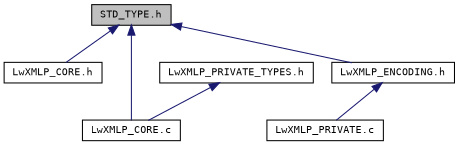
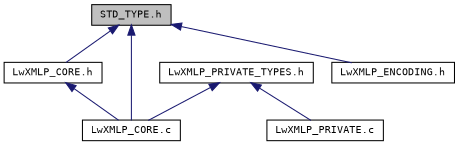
  digraph {
    fontname="DejaVu Sans Mono"
    node [color=black fillcolor=white fontname="DejaVu Sans Mono" fontsize=10 shape=record style=filled]
    edge [color=midnightblue dir=back fontname="DejaVu Sans Mono" fontsize=10 labelfontname=Helvetica labelfontsize=10 style=solid]
    n1 [fillcolor=grey75 fontcolor=black height=0.2 label="STD_TYPE.h" width=0.4]
    n2 [height=0.2 label="LwXMLP_CORE.h" width=0.4]
    n3 [height=0.2 label="LwXMLP_ENCODING.h" width=0.4]
    n4 [height=0.2 label="LwXMLP_CORE.c" width=0.4]
    n5 [height=0.2 label="LwXMLP_PRIVATE.c" width=0.4]
    n6 [height=0.2 label="LwXMLP_PRIVATE_TYPES.h" width=0.4]
    n1 -> n2
    n1 -> n3
    n1 -> n4
-   n3 -> n5
+   n2 -> n4
+   n6 -> n5
    n6 -> n4
  }
